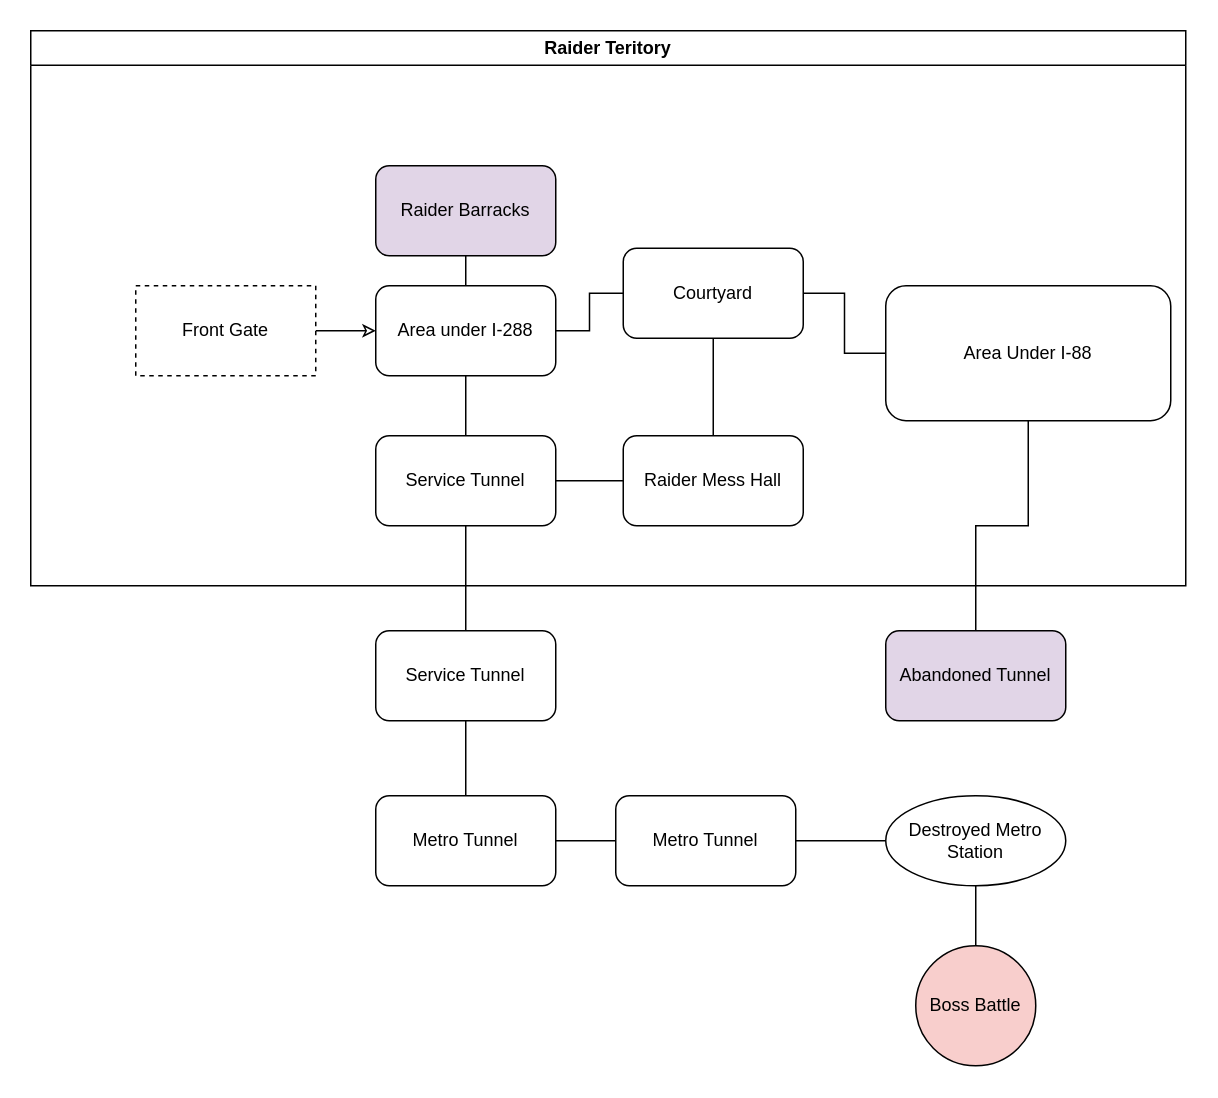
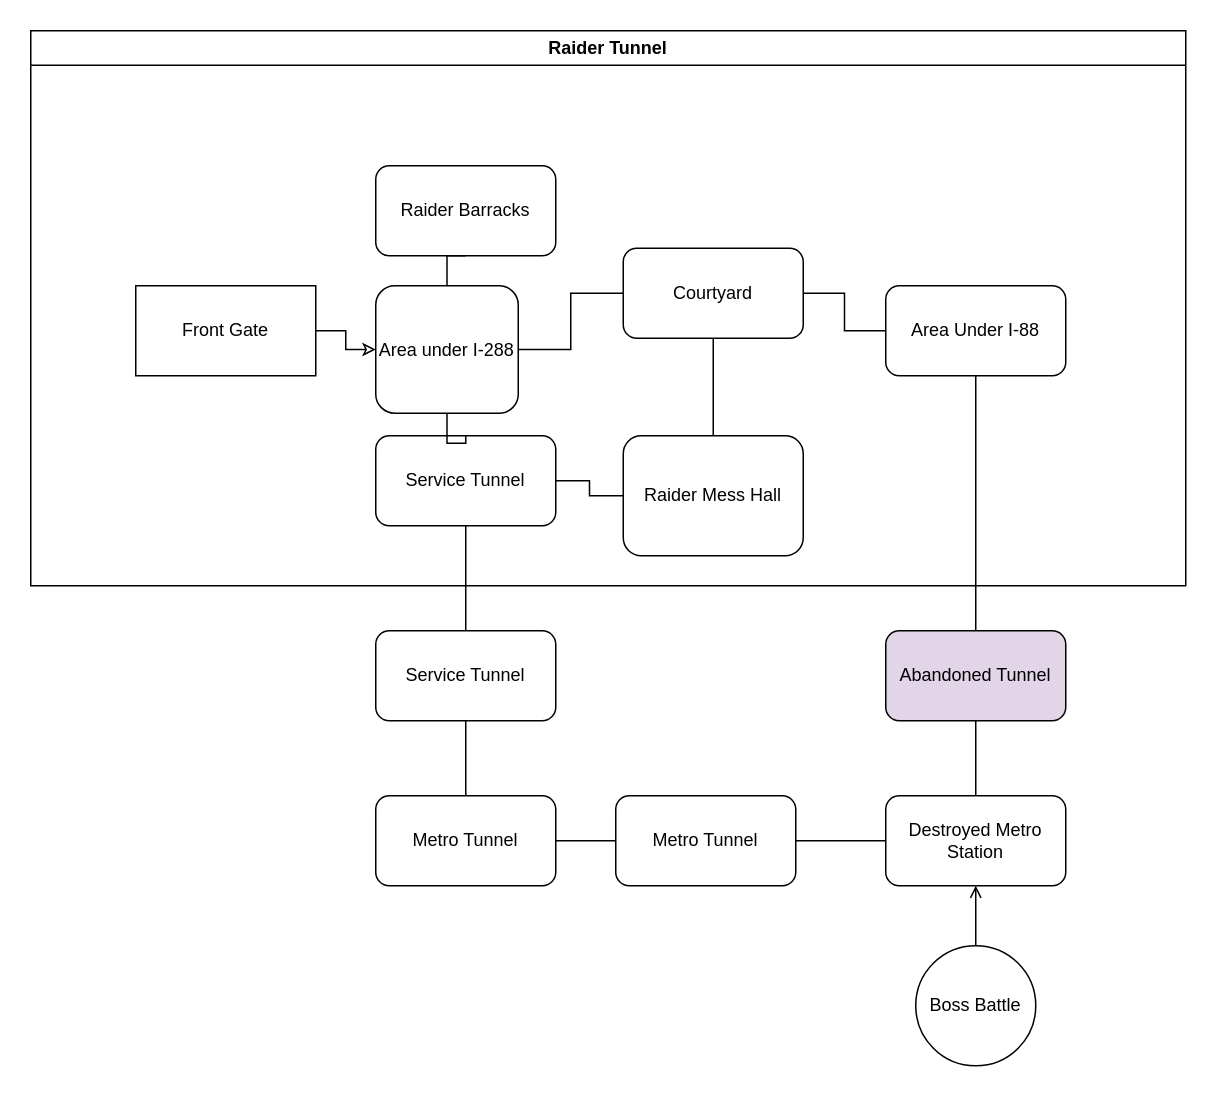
  <mxCell id="0" />
  <mxCell id="1" parent="0" />
- <mxCell id="2" value="Raider Teritory" style="swimlane;whiteSpace=wrap;html=1;" vertex="1" parent="1"><mxGeometry x="20" y="20" width="770" height="370" as="geometry"><mxRectangle x="30" y="250" width="120" height="30" as="alternateBounds" /></mxGeometry></mxCell>
+ <mxCell id="2" value="Raider Tunnel" style="swimlane;whiteSpace=wrap;html=1;" vertex="1" parent="1"><mxGeometry x="20" y="20" width="770" height="370" as="geometry"><mxRectangle x="30" y="250" width="120" height="30" as="alternateBounds" /></mxGeometry></mxCell>
  <mxCell id="3" value="" style="edgeStyle=orthogonalEdgeStyle;rounded=0;orthogonalLoop=1;jettySize=auto;html=1;endArrow=none;endFill=0;" edge="1" parent="2" source="4" target="16"><mxGeometry relative="1" as="geometry" /></mxCell>
- <mxCell id="4" value="Area under I-288" style="rounded=1;whiteSpace=wrap;html=1;" parent="2" vertex="1"><mxGeometry x="230" y="170" width="120" height="60" as="geometry" /></mxCell>
+ <mxCell id="4" value="Area under I-288" style="rounded=1;whiteSpace=wrap;html=1;" parent="2" vertex="1"><mxGeometry x="230" y="170" width="95" height="85" as="geometry" /></mxCell>
  <mxCell id="5" value="" style="edgeStyle=orthogonalEdgeStyle;rounded=0;orthogonalLoop=1;jettySize=auto;html=1;endArrow=none;endFill=0;" edge="1" parent="2" source="6" target="15"><mxGeometry relative="1" as="geometry" /></mxCell>
  <mxCell id="6" value="Courtyard" style="rounded=1;whiteSpace=wrap;html=1;" parent="2" vertex="1"><mxGeometry x="395" y="145" width="120" height="60" as="geometry" /></mxCell>
  <mxCell id="7" style="edgeStyle=orthogonalEdgeStyle;rounded=0;orthogonalLoop=1;jettySize=auto;html=1;entryX=0;entryY=0.5;entryDx=0;entryDy=0;startArrow=none;startFill=0;endArrow=none;endFill=0;" parent="2" source="4" target="6" edge="1"><mxGeometry relative="1" as="geometry" /></mxCell>
  <mxCell id="8" style="edgeStyle=orthogonalEdgeStyle;rounded=0;orthogonalLoop=1;jettySize=auto;html=1;exitX=1;exitY=0.5;exitDx=0;exitDy=0;entryX=0;entryY=0.5;entryDx=0;entryDy=0;endArrow=none;endFill=0;" edge="1" parent="2" source="9" target="15"><mxGeometry relative="1" as="geometry" /></mxCell>
  <mxCell id="9" value="Service Tunnel" style="rounded=1;whiteSpace=wrap;html=1;" parent="2" vertex="1"><mxGeometry x="230" y="270" width="120" height="60" as="geometry" /></mxCell>
  <mxCell id="10" style="edgeStyle=orthogonalEdgeStyle;rounded=0;orthogonalLoop=1;jettySize=auto;html=1;startArrow=none;startFill=0;endArrow=none;endFill=0;" parent="2" source="4" target="9" edge="1"><mxGeometry relative="1" as="geometry" /></mxCell>
- <mxCell id="11" value="Area Under I-88" style="rounded=1;whiteSpace=wrap;html=1;" parent="2" vertex="1"><mxGeometry x="570" y="170" width="190" height="90" as="geometry" /></mxCell>
+ <mxCell id="11" value="Area Under I-88" style="rounded=1;whiteSpace=wrap;html=1;" parent="2" vertex="1"><mxGeometry x="570" y="170" width="120" height="60" as="geometry" /></mxCell>
  <mxCell id="12" style="edgeStyle=orthogonalEdgeStyle;rounded=0;orthogonalLoop=1;jettySize=auto;html=1;startArrow=none;startFill=0;endArrow=none;endFill=0;" parent="2" source="6" target="11" edge="1"><mxGeometry relative="1" as="geometry" /></mxCell>
  <mxCell id="13" style="edgeStyle=orthogonalEdgeStyle;rounded=0;orthogonalLoop=1;jettySize=auto;html=1;entryX=0;entryY=0.5;entryDx=0;entryDy=0;startArrow=none;startFill=0;endArrow=classic;endFill=0;" parent="2" source="14" target="4" edge="1"><mxGeometry relative="1" as="geometry" /></mxCell>
- <mxCell id="14" value="Front Gate" style="rounded=0;whiteSpace=wrap;html=1;dashed=1;" parent="2" vertex="1"><mxGeometry x="70" y="170" width="120" height="60" as="geometry" /></mxCell>
- <mxCell id="15" value="Raider Mess Hall" style="whiteSpace=wrap;html=1;rounded=1;" vertex="1" parent="2"><mxGeometry x="395" y="270" width="120" height="60" as="geometry" /></mxCell>
- <mxCell id="16" value="Raider Barracks" style="whiteSpace=wrap;html=1;rounded=1;fillColor=#e1d5e7;" vertex="1" parent="2"><mxGeometry x="230" y="90" width="120" height="60" as="geometry" /></mxCell>
+ <mxCell id="14" value="Front Gate" style="rounded=0;whiteSpace=wrap;html=1;" parent="2" vertex="1"><mxGeometry x="70" y="170" width="120" height="60" as="geometry" /></mxCell>
+ <mxCell id="15" value="Raider Mess Hall" style="whiteSpace=wrap;html=1;rounded=1;" vertex="1" parent="2"><mxGeometry x="395" y="270" width="120" height="80" as="geometry" /></mxCell>
+ <mxCell id="16" value="Raider Barracks" style="whiteSpace=wrap;html=1;rounded=1;" vertex="1" parent="2"><mxGeometry x="230" y="90" width="120" height="60" as="geometry" /></mxCell>
  <mxCell id="17" value="" style="edgeStyle=orthogonalEdgeStyle;rounded=0;orthogonalLoop=1;jettySize=auto;html=1;endArrow=none;endFill=0;" edge="1" parent="1" source="21" target="23"><mxGeometry relative="1" as="geometry" /></mxCell>
  <mxCell id="18" value="" style="edgeStyle=orthogonalEdgeStyle;rounded=0;orthogonalLoop=1;jettySize=auto;html=1;endArrow=none;endFill=0;" edge="1" parent="1" source="19" target="21"><mxGeometry relative="1" as="geometry" /></mxCell>
  <mxCell id="19" value="Service Tunnel" style="rounded=1;whiteSpace=wrap;html=1;" vertex="1" parent="1"><mxGeometry x="250" y="420" width="120" height="60" as="geometry" /></mxCell>
  <mxCell id="20" value="" style="edgeStyle=orthogonalEdgeStyle;rounded=0;orthogonalLoop=1;jettySize=auto;html=1;endArrow=none;endFill=0;exitX=0.5;exitY=1;exitDx=0;exitDy=0;" edge="1" parent="1" source="9" target="19"><mxGeometry relative="1" as="geometry"><mxPoint x="310" y="360" as="sourcePoint" /></mxGeometry></mxCell>
  <mxCell id="21" value="Metro Tunnel" style="whiteSpace=wrap;html=1;rounded=1;" vertex="1" parent="1"><mxGeometry x="250" y="530" width="120" height="60" as="geometry" /></mxCell>
  <mxCell id="22" value="" style="edgeStyle=orthogonalEdgeStyle;rounded=0;orthogonalLoop=1;jettySize=auto;html=1;startArrow=none;startFill=0;endArrow=none;endFill=0;" edge="1" parent="1" source="23" target="27"><mxGeometry relative="1" as="geometry" /></mxCell>
  <mxCell id="23" value="Metro Tunnel" style="whiteSpace=wrap;html=1;rounded=1;" vertex="1" parent="1"><mxGeometry x="410" y="530" width="120" height="60" as="geometry" /></mxCell>
+ <mxCell id="24" style="edgeStyle=orthogonalEdgeStyle;rounded=0;orthogonalLoop=1;jettySize=auto;html=1;exitX=0.5;exitY=1;exitDx=0;exitDy=0;entryX=0.5;entryY=0;entryDx=0;entryDy=0;endArrow=none;endFill=0;" edge="1" parent="1" source="25" target="27"><mxGeometry relative="1" as="geometry"><mxPoint x="650" y="510" as="sourcePoint" /></mxGeometry></mxCell>
  <mxCell id="25" value="Abandoned Tunnel" style="whiteSpace=wrap;html=1;rounded=1;fillColor=#e1d5e7;" vertex="1" parent="1"><mxGeometry x="590" y="420" width="120" height="60" as="geometry" /></mxCell>
  <mxCell id="26" value="" style="edgeStyle=orthogonalEdgeStyle;rounded=0;orthogonalLoop=1;jettySize=auto;html=1;endArrow=none;endFill=0;" edge="1" parent="1" source="11" target="25"><mxGeometry relative="1" as="geometry" /></mxCell>
- <mxCell id="27" value="Destroyed Metro Station" style="ellipse;whiteSpace=wrap;html=1;" vertex="1" parent="1"><mxGeometry x="590" y="530" width="120" height="60" as="geometry" /></mxCell>
- <mxCell id="28" style="edgeStyle=orthogonalEdgeStyle;rounded=0;orthogonalLoop=1;jettySize=auto;html=1;exitX=0.5;exitY=0;exitDx=0;exitDy=0;entryX=0.5;entryY=1;entryDx=0;entryDy=0;endArrow=none;endFill=0;" edge="1" parent="1" source="29" target="27"><mxGeometry relative="1" as="geometry" /></mxCell>
- <mxCell id="29" value="Boss Battle" style="ellipse;whiteSpace=wrap;html=1;aspect=fixed;fillColor=#f8cecc;" vertex="1" parent="1"><mxGeometry x="610" y="630" width="80" height="80" as="geometry" /></mxCell>
+ <mxCell id="27" value="Destroyed Metro Station" style="whiteSpace=wrap;html=1;rounded=1;" vertex="1" parent="1"><mxGeometry x="590" y="530" width="120" height="60" as="geometry" /></mxCell>
+ <mxCell id="28" style="edgeStyle=orthogonalEdgeStyle;rounded=0;orthogonalLoop=1;jettySize=auto;html=1;exitX=0.5;exitY=0;exitDx=0;exitDy=0;entryX=0.5;entryY=1;entryDx=0;entryDy=0;endArrow=open;endFill=0;" edge="1" parent="1" source="29" target="27"><mxGeometry relative="1" as="geometry" /></mxCell>
+ <mxCell id="29" value="Boss Battle" style="ellipse;whiteSpace=wrap;html=1;aspect=fixed;" vertex="1" parent="1"><mxGeometry x="610" y="630" width="80" height="80" as="geometry" /></mxCell>
